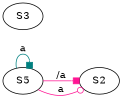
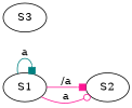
  digraph {
    rankdir=LR
    edge [color=deeppink arrowhead=box]
-   n1 [label=S5]
+   n1 [label=S1]
    n2 [label=S2]
    n3 [label=S3]
    n1 -> n1 [label=a color=teal]
    n1 -> n2 [label="/a"]
    n1 -> n2 [label=a arrowhead=odot]
  }
